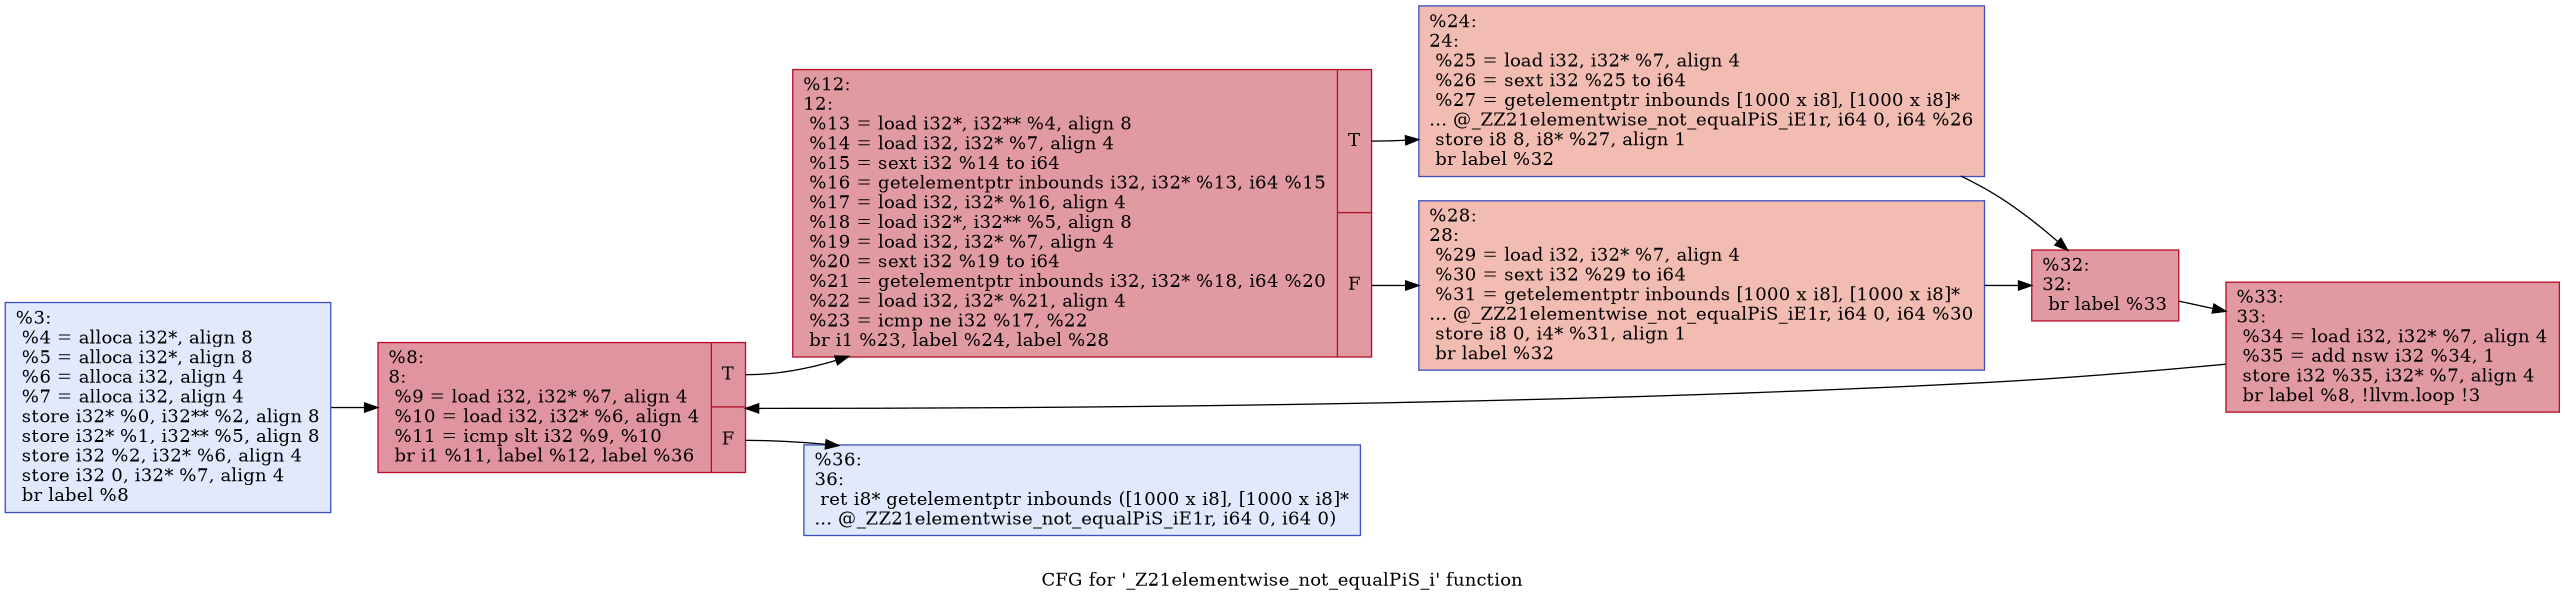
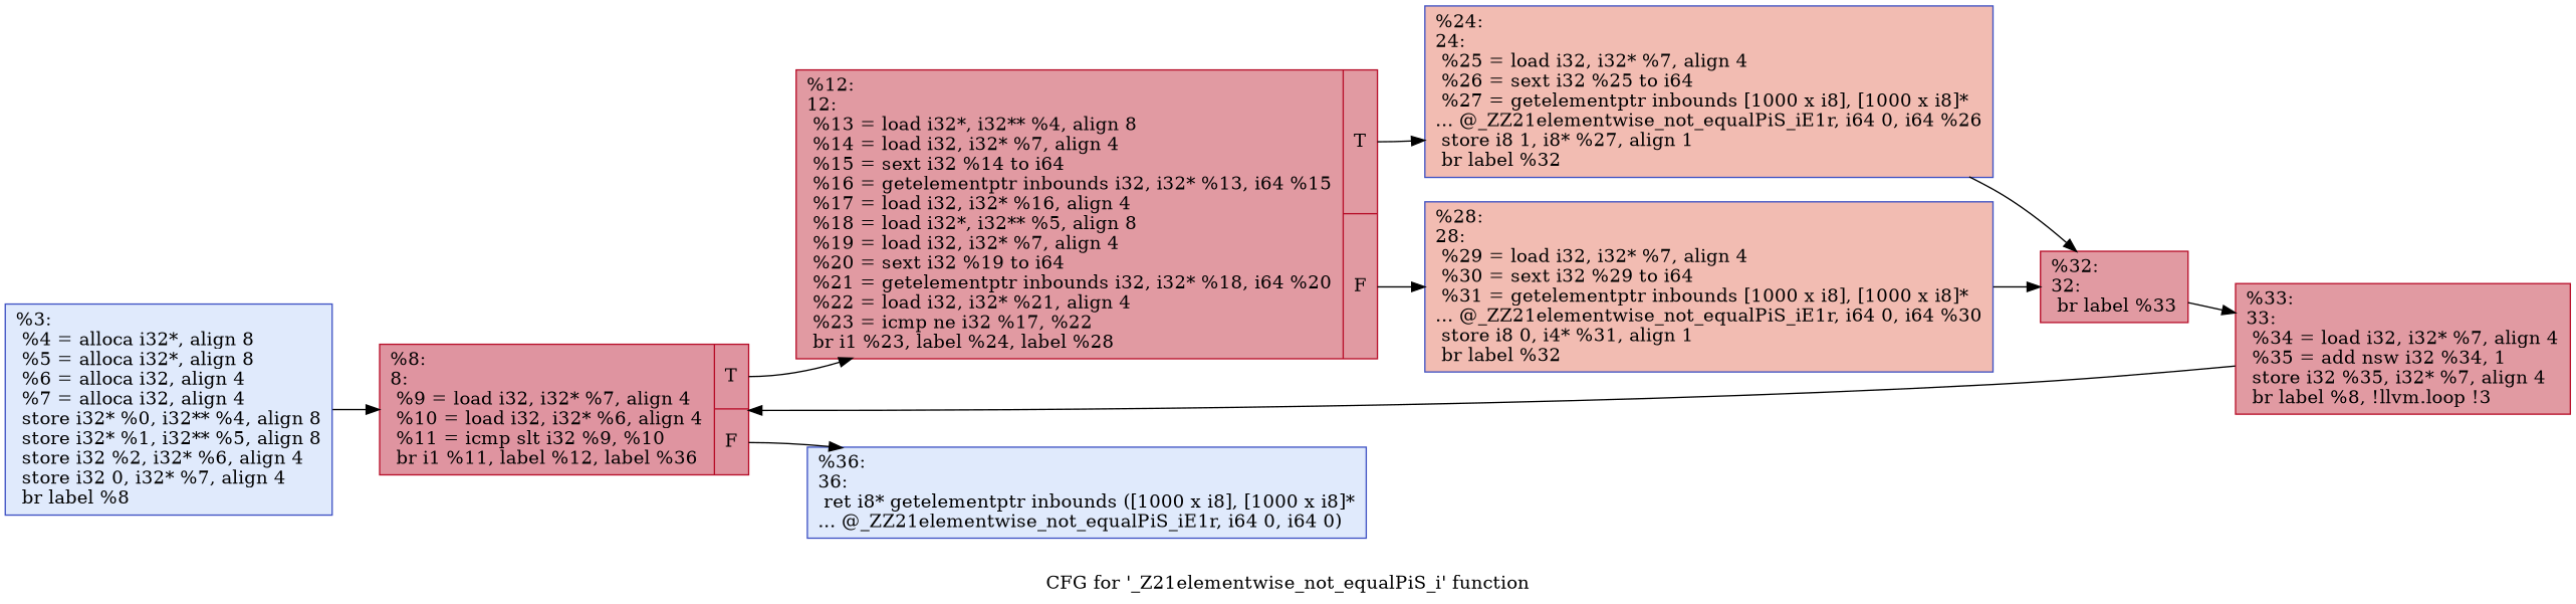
  digraph {
    label="CFG for '_Z21elementwise_not_equalPiS_i' function"
    rankdir=LR
    node [color="#3d50c3ff" fillcolor="#bb1b2c70" shape=record style=filled]
-   n1 [fillcolor="#b9d0f970" label="{%3:\l  %4 = alloca i32*, align 8\l  %5 = alloca i32*, align 8\l  %6 = alloca i32, align 4\l  %7 = alloca i32, align 4\l  store i32* %0, i32** %2, align 8\l  store i32* %1, i32** %5, align 8\l  store i32 %2, i32* %6, align 4\l  store i32 0, i32* %7, align 4\l  br label %8\l}"]
+   n1 [fillcolor="#b9d0f970" label="{%3:\l  %4 = alloca i32*, align 8\l  %5 = alloca i32*, align 8\l  %6 = alloca i32, align 4\l  %7 = alloca i32, align 4\l  store i32* %0, i32** %4, align 8\l  store i32* %1, i32** %5, align 8\l  store i32 %2, i32* %6, align 4\l  store i32 0, i32* %7, align 4\l  br label %8\l}"]
    n2 [color="#b70d28ff" fillcolor="#b70d2870" label="{%8:\l8:                                                \l  %9 = load i32, i32* %7, align 4\l  %10 = load i32, i32* %6, align 4\l  %11 = icmp slt i32 %9, %10\l  br i1 %11, label %12, label %36\l|{<s0>T|<s1>F}}"]
    n3 [color="#b70d28ff" label="{%12:\l12:                                               \l  %13 = load i32*, i32** %4, align 8\l  %14 = load i32, i32* %7, align 4\l  %15 = sext i32 %14 to i64\l  %16 = getelementptr inbounds i32, i32* %13, i64 %15\l  %17 = load i32, i32* %16, align 4\l  %18 = load i32*, i32** %5, align 8\l  %19 = load i32, i32* %7, align 4\l  %20 = sext i32 %19 to i64\l  %21 = getelementptr inbounds i32, i32* %18, i64 %20\l  %22 = load i32, i32* %21, align 4\l  %23 = icmp ne i32 %17, %22\l  br i1 %23, label %24, label %28\l|{<s0>T|<s1>F}}"]
    n4 [fillcolor="#b9d0f970" label="{%36:\l36:                                               \l  ret i8* getelementptr inbounds ([1000 x i8], [1000 x i8]*\l... @_ZZ21elementwise_not_equalPiS_iE1r, i64 0, i64 0)\l}"]
-   n5 [fillcolor="#e1675170" label="{%24:\l24:                                               \l  %25 = load i32, i32* %7, align 4\l  %26 = sext i32 %25 to i64\l  %27 = getelementptr inbounds [1000 x i8], [1000 x i8]*\l... @_ZZ21elementwise_not_equalPiS_iE1r, i64 0, i64 %26\l  store i8 8, i8* %27, align 1\l  br label %32\l}"]
+   n5 [fillcolor="#e1675170" label="{%24:\l24:                                               \l  %25 = load i32, i32* %7, align 4\l  %26 = sext i32 %25 to i64\l  %27 = getelementptr inbounds [1000 x i8], [1000 x i8]*\l... @_ZZ21elementwise_not_equalPiS_iE1r, i64 0, i64 %26\l  store i8 1, i8* %27, align 1\l  br label %32\l}"]
    n6 [fillcolor="#e1675170" label="{%28:\l28:                                               \l  %29 = load i32, i32* %7, align 4\l  %30 = sext i32 %29 to i64\l  %31 = getelementptr inbounds [1000 x i8], [1000 x i8]*\l... @_ZZ21elementwise_not_equalPiS_iE1r, i64 0, i64 %30\l  store i8 0, i4* %31, align 1\l  br label %32\l}"]
    n7 [color="#b70d28ff" label="{%32:\l32:                                               \l  br label %33\l}"]
    n8 [color="#b70d28ff" label="{%33:\l33:                                               \l  %34 = load i32, i32* %7, align 4\l  %35 = add nsw i32 %34, 1\l  store i32 %35, i32* %7, align 4\l  br label %8, !llvm.loop !3\l}"]
    n1 -> n2
    n2 -> n3 [tailport=s0]
    n2 -> n4 [tailport=s1]
    n3 -> n5 [tailport=s0]
    n3 -> n6 [tailport=s1]
    n5 -> n7
    n6 -> n7
    n7 -> n8
    n8 -> n2
  }
